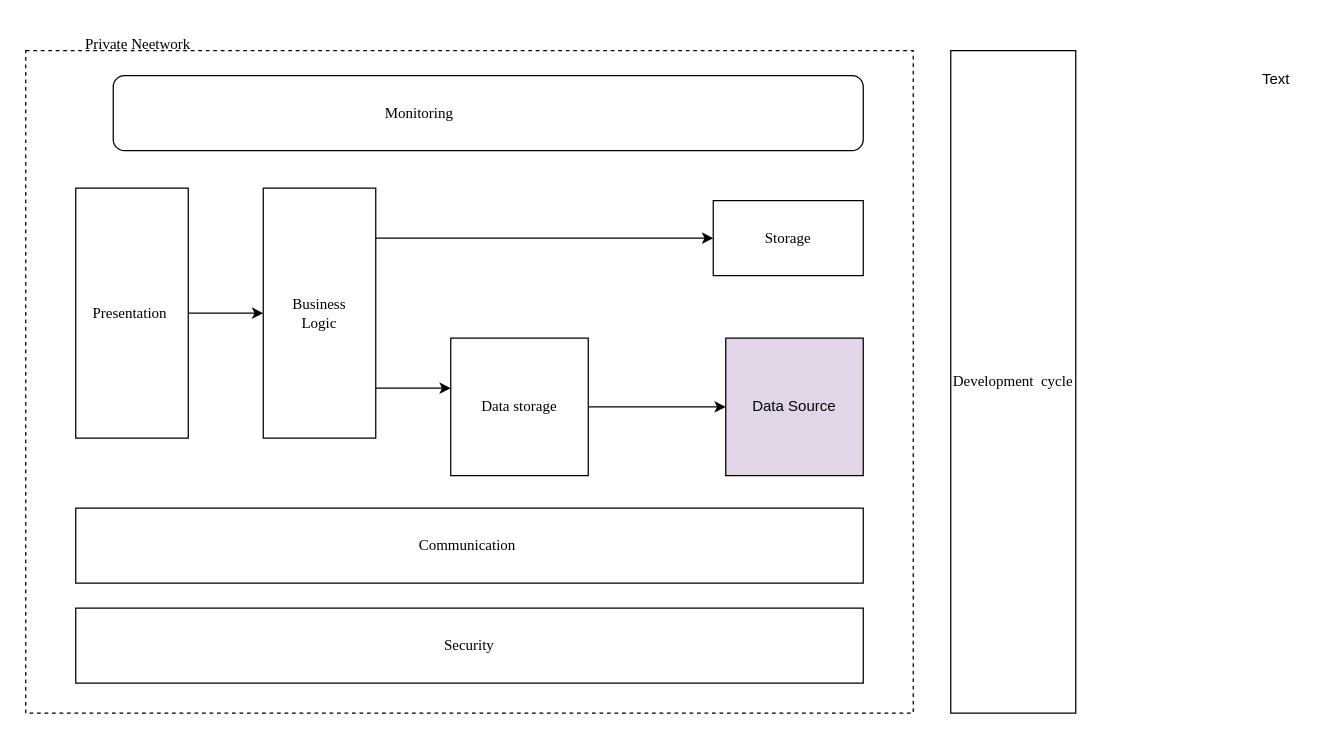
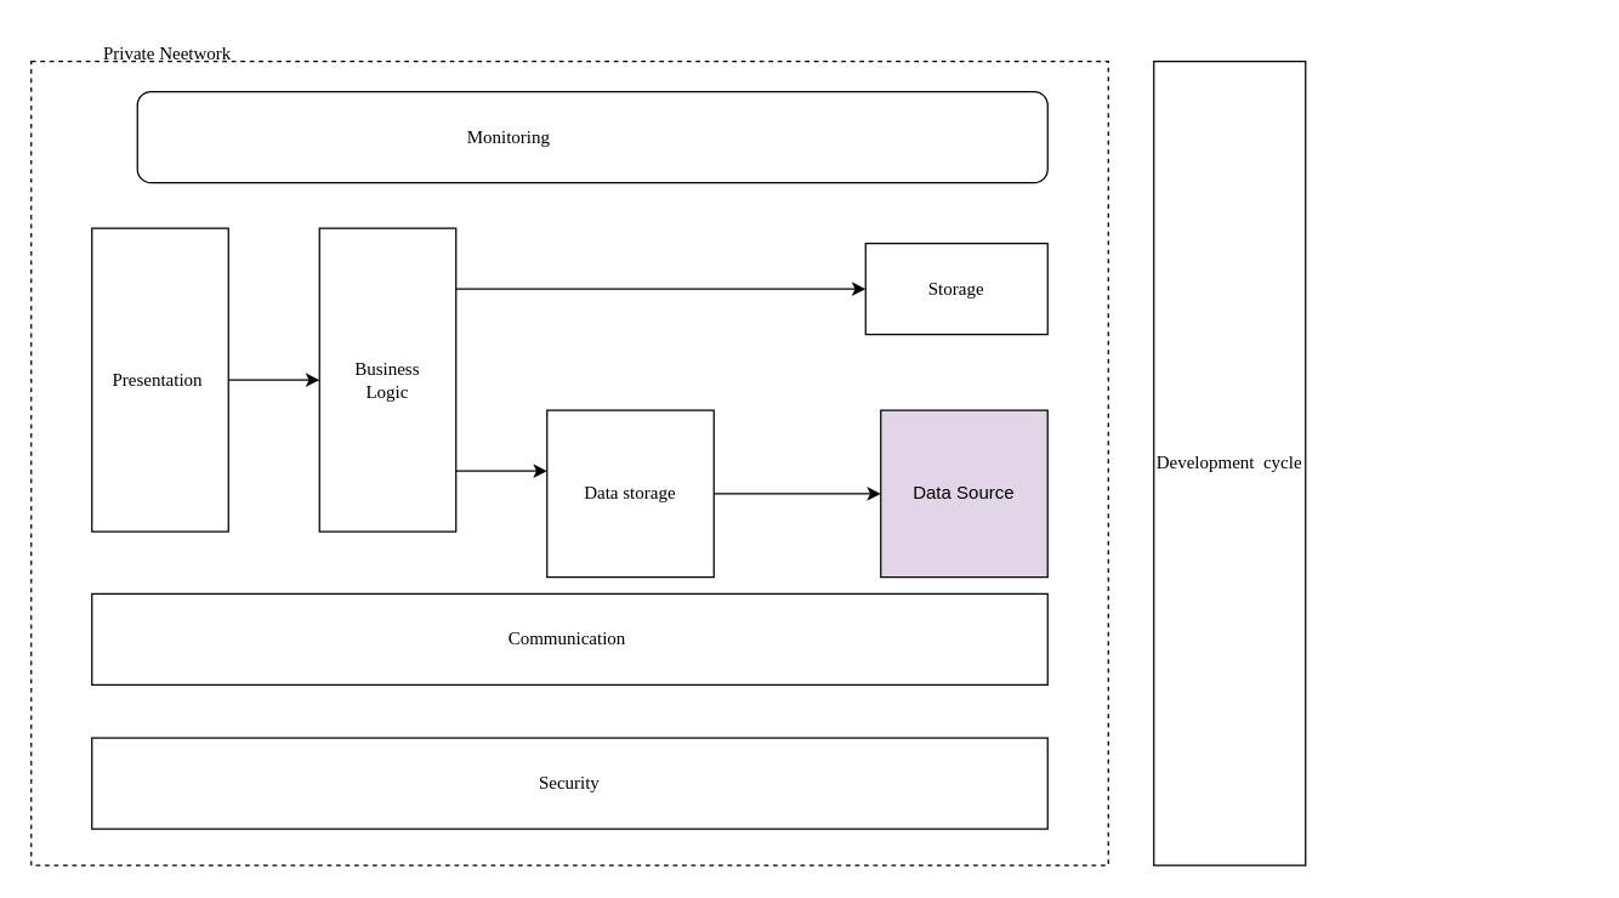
  <mxCell id="0" />
  <mxCell id="1" parent="0" />
  <mxCell id="2" value="" style="rounded=0;whiteSpace=wrap;html=1;dashed=1;" vertex="1" parent="1"><mxGeometry x="20" y="40" width="710" height="530" as="geometry" /></mxCell>
  <mxCell id="3" value="" style="edgeStyle=orthogonalEdgeStyle;rounded=0;orthogonalLoop=1;jettySize=auto;html=1;" edge="1" parent="1" source="4" target="6"><mxGeometry relative="1" as="geometry" /></mxCell>
  <mxCell id="4" value="&lt;font face=&quot;Verdana&quot;&gt;Presentation&amp;nbsp;&lt;/font&gt;" style="rounded=0;whiteSpace=wrap;html=1;direction=south;" vertex="1" parent="1"><mxGeometry x="60" y="150" width="90" height="200" as="geometry" /></mxCell>
  <mxCell id="5" value="" style="edgeStyle=orthogonalEdgeStyle;rounded=0;orthogonalLoop=1;jettySize=auto;html=1;" edge="1" parent="1" source="6" target="11"><mxGeometry relative="1" as="geometry"><Array as="points"><mxPoint x="320" y="310" /><mxPoint x="320" y="310" /></Array></mxGeometry></mxCell>
  <mxCell id="6" value="&lt;font face=&quot;Verdana&quot;&gt;Business &lt;br&gt;Logic&lt;/font&gt;" style="rounded=0;whiteSpace=wrap;html=1;direction=south;" vertex="1" parent="1"><mxGeometry x="210" y="150" width="90" height="200" as="geometry" /></mxCell>
  <mxCell id="7" value="" style="rounded=1;whiteSpace=wrap;html=1;" vertex="1" parent="1"><mxGeometry x="90" y="60" width="600" height="60" as="geometry" /></mxCell>
  <mxCell id="8" value="&lt;font face=&quot;Verdana&quot;&gt;Private Neetwork&lt;/font&gt;" style="text;html=1;strokeColor=none;fillColor=none;align=center;verticalAlign=middle;whiteSpace=wrap;rounded=0;" vertex="1" parent="1"><mxGeometry x="40" y="20" width="140" height="30" as="geometry" /></mxCell>
  <mxCell id="9" value="&lt;font face=&quot;Verdana&quot;&gt;Monitoring&lt;/font&gt;" style="text;html=1;strokeColor=none;fillColor=none;align=center;verticalAlign=middle;whiteSpace=wrap;rounded=0;" vertex="1" parent="1"><mxGeometry x="265" y="75" width="140" height="30" as="geometry" /></mxCell>
  <mxCell id="10" value="" style="edgeStyle=orthogonalEdgeStyle;rounded=0;orthogonalLoop=1;jettySize=auto;html=1;" edge="1" parent="1" source="11" target="14"><mxGeometry relative="1" as="geometry" /></mxCell>
  <mxCell id="11" value="&lt;font face=&quot;Verdana&quot;&gt;Data storage&lt;/font&gt;" style="whiteSpace=wrap;html=1;aspect=fixed;" vertex="1" parent="1"><mxGeometry x="360" y="270" width="110" height="110" as="geometry" /></mxCell>
  <mxCell id="12" style="edgeStyle=orthogonalEdgeStyle;rounded=0;orthogonalLoop=1;jettySize=auto;html=1;" edge="1" parent="1" target="13"><mxGeometry relative="1" as="geometry"><mxPoint x="300" y="190" as="sourcePoint" /><Array as="points"><mxPoint x="300" y="190" /></Array></mxGeometry></mxCell>
  <mxCell id="13" value="&lt;font face=&quot;Verdana&quot;&gt;Storage&lt;/font&gt;" style="rounded=0;whiteSpace=wrap;html=1;" vertex="1" parent="1"><mxGeometry x="570" y="160" width="120" height="60" as="geometry" /></mxCell>
  <mxCell id="14" value="Data Source" style="whiteSpace=wrap;html=1;aspect=fixed;fillColor=#e1d5e7;" vertex="1" parent="1"><mxGeometry x="580" y="270" width="110" height="110" as="geometry" /></mxCell>
- <mxCell id="15" value="&lt;font face=&quot;Verdana&quot;&gt;Communication&amp;nbsp;&lt;/font&gt;" style="rounded=0;whiteSpace=wrap;html=1;" vertex="1" parent="1"><mxGeometry x="60" y="406" width="630" height="60" as="geometry" /></mxCell>
+ <mxCell id="15" value="&lt;font face=&quot;Verdana&quot;&gt;Communication&amp;nbsp;&lt;/font&gt;" style="rounded=0;whiteSpace=wrap;html=1;" vertex="1" parent="1"><mxGeometry x="60" y="391" width="630" height="60" as="geometry" /></mxCell>
  <mxCell id="16" value="&lt;font face=&quot;Verdana&quot;&gt;Security&lt;/font&gt;" style="rounded=0;whiteSpace=wrap;html=1;" vertex="1" parent="1"><mxGeometry x="60" y="486" width="630" height="60" as="geometry" /></mxCell>
  <mxCell id="17" value="&lt;font face=&quot;Verdana&quot;&gt;Development&amp;nbsp; cycle&lt;/font&gt;" style="rounded=0;whiteSpace=wrap;html=1;direction=south;" vertex="1" parent="1"><mxGeometry x="760" y="40" width="100" height="530" as="geometry" /></mxCell>
- <mxCell id="18" value="Text" style="text;html=1;align=center;verticalAlign=middle;resizable=0;points=[];autosize=1;strokeColor=none;fillColor=none;" vertex="1" parent="1"><mxGeometry x="995" y="48" width="50" height="30" as="geometry" /></mxCell>
